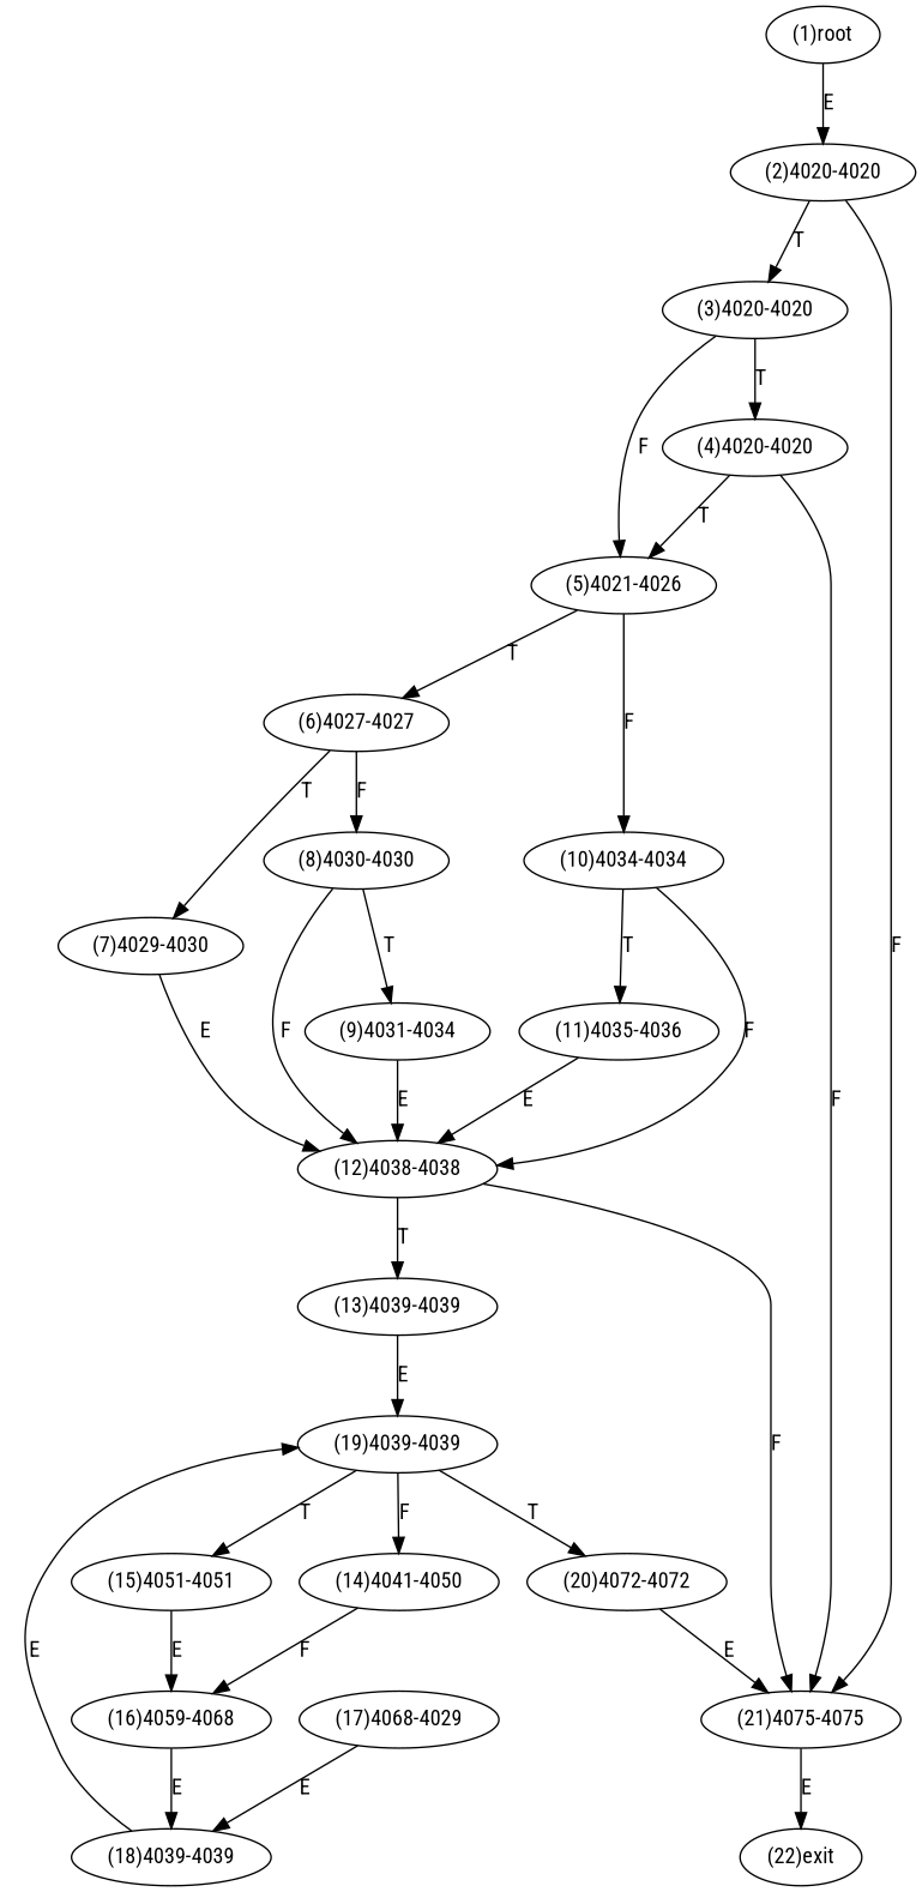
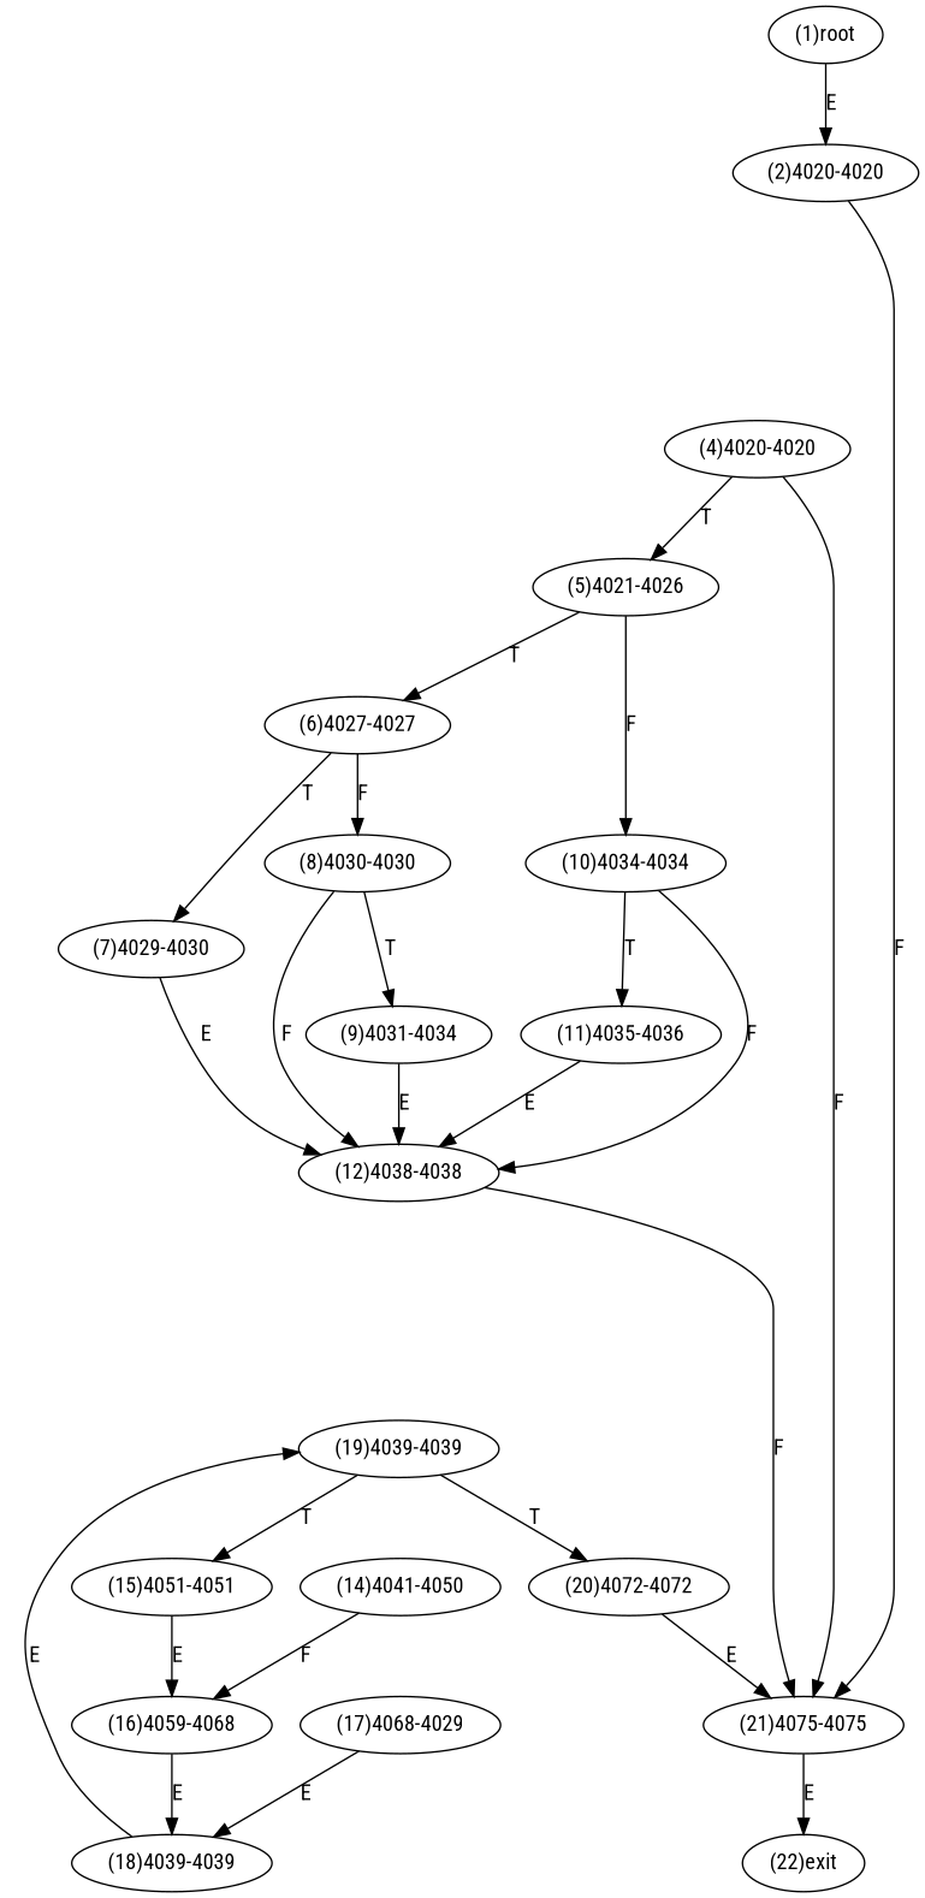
  digraph {
    fontname="Roboto Condensed"
    node [fontname="Roboto Condensed"]
    edge [fontname="Roboto Condensed"]
    n1 [label="(1)root"]
    n2 [label="(2)4020-4020"]
-   n3 [label="(3)4020-4020"]
    n4 [label="(21)4075-4075"]
    n5 [label="(4)4020-4020"]
    n6 [label="(5)4021-4026"]
    n7 [label="(22)exit"]
    n8 [label="(6)4027-4027"]
    n9 [label="(10)4034-4034"]
    n10 [label="(7)4029-4030"]
    n11 [label="(8)4030-4030"]
    n12 [label="(12)4038-4038"]
    n13 [label="(11)4035-4036"]
    n14 [label="(9)4031-4034"]
-   n15 [label="(13)4039-4039"]
    n16 [label="(19)4039-4039"]
    n17 [label="(14)4041-4050"]
    n18 [label="(15)4051-4051"]
    n19 [label="(20)4072-4072"]
    n20 [label="(16)4059-4068"]
    n21 [label="(18)4039-4039"]
    n22 [label="(17)4068-4029"]
    n1 -> n2 [label=E]
-   n2 -> n3 [label=T]
    n2 -> n4 [label=F]
-   n3 -> n5 [label=T]
-   n3 -> n6 [label=F]
    n4 -> n7 [label=E]
    n5 -> n4 [label=F]
    n5 -> n6 [label=T]
    n6 -> n8 [label=T]
    n6 -> n9 [label=F]
    n8 -> n10 [label=T]
    n8 -> n11 [label=F]
    n9 -> n12 [label=F]
    n9 -> n13 [label=T]
    n10 -> n12 [label=E]
    n11 -> n12 [label=F]
    n11 -> n14 [label=T]
    n12 -> n4 [label=F]
-   n12 -> n15 [label=T]
    n13 -> n12 [label=E]
    n14 -> n12 [label=E]
-   n15 -> n16 [label=E]
-   n16 -> n17 [label=F]
    n16 -> n18 [label=T]
    n16 -> n19 [label=T]
    n17 -> n20 [label=F]
    n18 -> n20 [label=E]
    n19 -> n4 [label=E]
    n20 -> n21 [label=E]
    n21 -> n16 [label=E]
    n22 -> n21 [label=E]
  }
